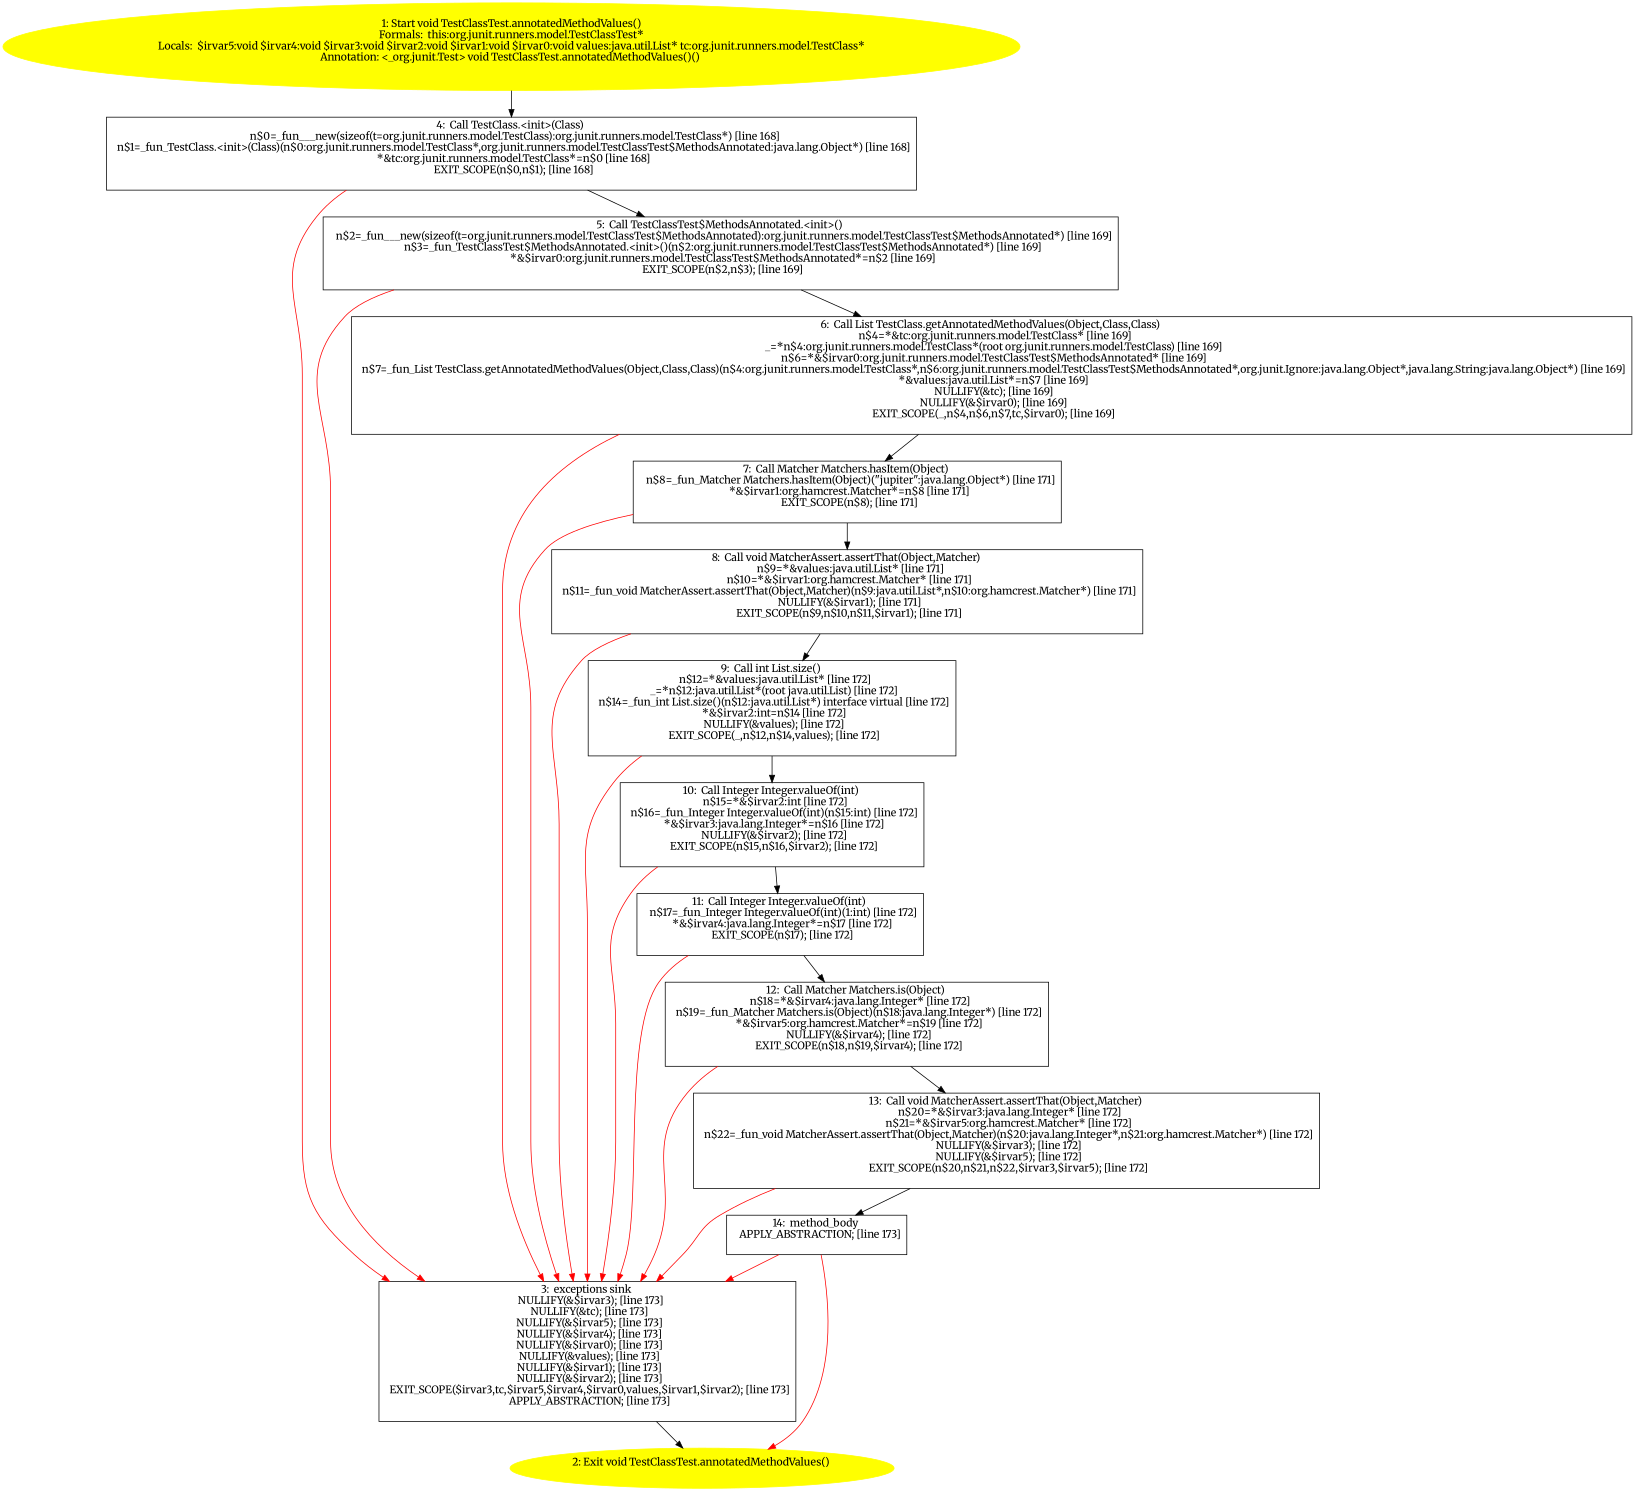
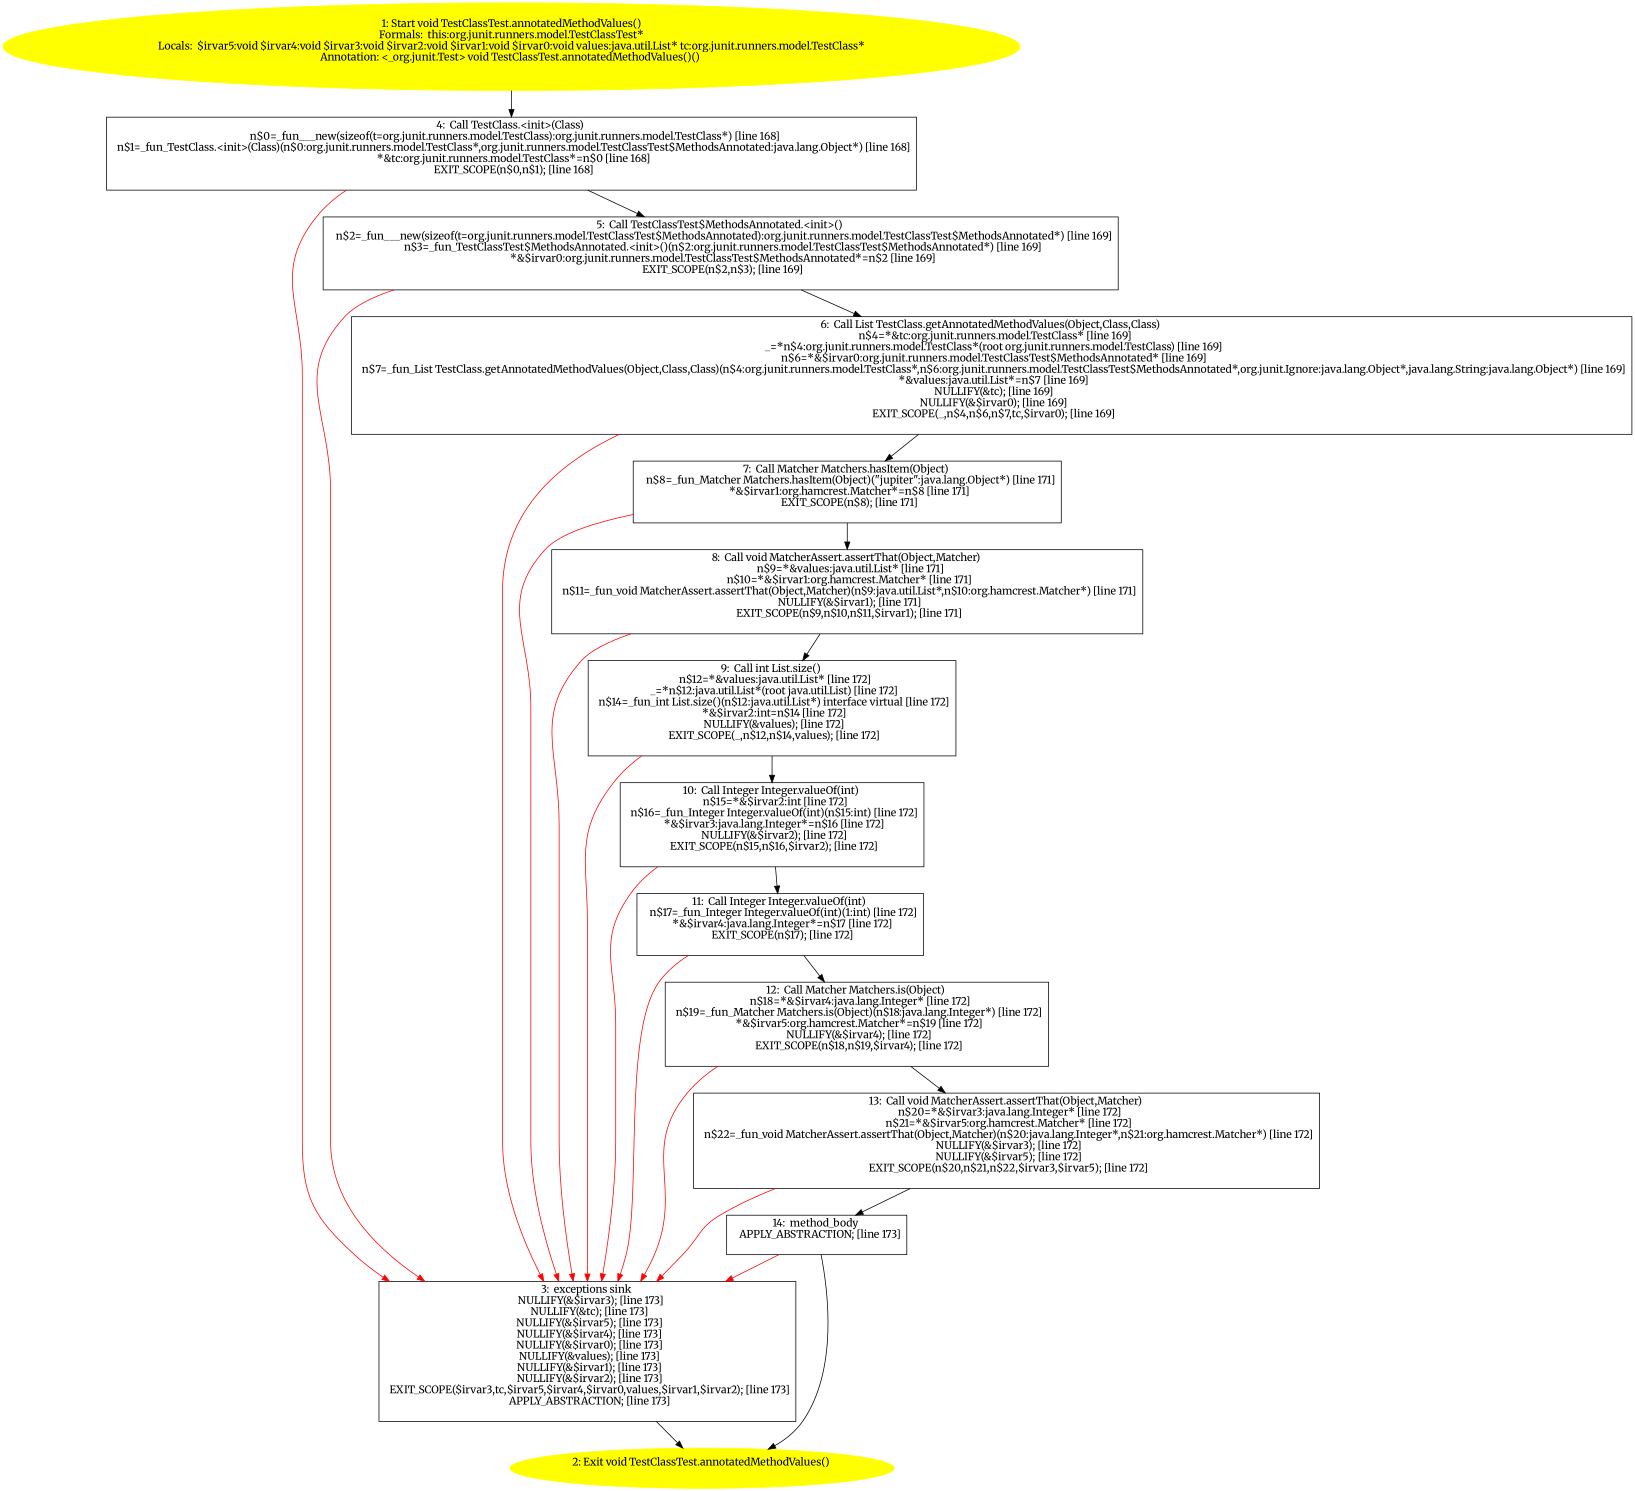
  digraph {
    fontname=Merriweather
    node [fontname=Merriweather shape=box]
    edge [fontname=Merriweather]
    n1 [color=yellow label="1: Start void TestClassTest.annotatedMethodValues()\nFormals:  this:org.junit.runners.model.TestClassTest*\nLocals:  $irvar5:void $irvar4:void $irvar3:void $irvar2:void $irvar1:void $irvar0:void values:java.util.List* tc:org.junit.runners.model.TestClass*\nAnnotation: <_org.junit.Test> void TestClassTest.annotatedMethodValues()() \n  " style=filled shape=""]
    n2 [label="4:  Call TestClass.<init>(Class) \n   n$0=_fun___new(sizeof(t=org.junit.runners.model.TestClass):org.junit.runners.model.TestClass*) [line 168]\n  n$1=_fun_TestClass.<init>(Class)(n$0:org.junit.runners.model.TestClass*,org.junit.runners.model.TestClassTest$MethodsAnnotated:java.lang.Object*) [line 168]\n  *&tc:org.junit.runners.model.TestClass*=n$0 [line 168]\n  EXIT_SCOPE(n$0,n$1); [line 168]\n "]
    n3 [label="3:  exceptions sink \n   NULLIFY(&$irvar3); [line 173]\n  NULLIFY(&tc); [line 173]\n  NULLIFY(&$irvar5); [line 173]\n  NULLIFY(&$irvar4); [line 173]\n  NULLIFY(&$irvar0); [line 173]\n  NULLIFY(&values); [line 173]\n  NULLIFY(&$irvar1); [line 173]\n  NULLIFY(&$irvar2); [line 173]\n  EXIT_SCOPE($irvar3,tc,$irvar5,$irvar4,$irvar0,values,$irvar1,$irvar2); [line 173]\n  APPLY_ABSTRACTION; [line 173]\n "]
    n4 [label="5:  Call TestClassTest$MethodsAnnotated.<init>() \n   n$2=_fun___new(sizeof(t=org.junit.runners.model.TestClassTest$MethodsAnnotated):org.junit.runners.model.TestClassTest$MethodsAnnotated*) [line 169]\n  n$3=_fun_TestClassTest$MethodsAnnotated.<init>()(n$2:org.junit.runners.model.TestClassTest$MethodsAnnotated*) [line 169]\n  *&$irvar0:org.junit.runners.model.TestClassTest$MethodsAnnotated*=n$2 [line 169]\n  EXIT_SCOPE(n$2,n$3); [line 169]\n "]
    n5 [color=yellow label="2: Exit void TestClassTest.annotatedMethodValues() \n  " style=filled shape=""]
    n6 [label="6:  Call List TestClass.getAnnotatedMethodValues(Object,Class,Class) \n   n$4=*&tc:org.junit.runners.model.TestClass* [line 169]\n  _=*n$4:org.junit.runners.model.TestClass*(root org.junit.runners.model.TestClass) [line 169]\n  n$6=*&$irvar0:org.junit.runners.model.TestClassTest$MethodsAnnotated* [line 169]\n  n$7=_fun_List TestClass.getAnnotatedMethodValues(Object,Class,Class)(n$4:org.junit.runners.model.TestClass*,n$6:org.junit.runners.model.TestClassTest$MethodsAnnotated*,org.junit.Ignore:java.lang.Object*,java.lang.String:java.lang.Object*) [line 169]\n  *&values:java.util.List*=n$7 [line 169]\n  NULLIFY(&tc); [line 169]\n  NULLIFY(&$irvar0); [line 169]\n  EXIT_SCOPE(_,n$4,n$6,n$7,tc,$irvar0); [line 169]\n "]
    n7 [label="7:  Call Matcher Matchers.hasItem(Object) \n   n$8=_fun_Matcher Matchers.hasItem(Object)(\"jupiter\":java.lang.Object*) [line 171]\n  *&$irvar1:org.hamcrest.Matcher*=n$8 [line 171]\n  EXIT_SCOPE(n$8); [line 171]\n "]
    n8 [label="8:  Call void MatcherAssert.assertThat(Object,Matcher) \n   n$9=*&values:java.util.List* [line 171]\n  n$10=*&$irvar1:org.hamcrest.Matcher* [line 171]\n  n$11=_fun_void MatcherAssert.assertThat(Object,Matcher)(n$9:java.util.List*,n$10:org.hamcrest.Matcher*) [line 171]\n  NULLIFY(&$irvar1); [line 171]\n  EXIT_SCOPE(n$9,n$10,n$11,$irvar1); [line 171]\n "]
    n9 [label="9:  Call int List.size() \n   n$12=*&values:java.util.List* [line 172]\n  _=*n$12:java.util.List*(root java.util.List) [line 172]\n  n$14=_fun_int List.size()(n$12:java.util.List*) interface virtual [line 172]\n  *&$irvar2:int=n$14 [line 172]\n  NULLIFY(&values); [line 172]\n  EXIT_SCOPE(_,n$12,n$14,values); [line 172]\n "]
    n10 [label="10:  Call Integer Integer.valueOf(int) \n   n$15=*&$irvar2:int [line 172]\n  n$16=_fun_Integer Integer.valueOf(int)(n$15:int) [line 172]\n  *&$irvar3:java.lang.Integer*=n$16 [line 172]\n  NULLIFY(&$irvar2); [line 172]\n  EXIT_SCOPE(n$15,n$16,$irvar2); [line 172]\n "]
    n11 [label="11:  Call Integer Integer.valueOf(int) \n   n$17=_fun_Integer Integer.valueOf(int)(1:int) [line 172]\n  *&$irvar4:java.lang.Integer*=n$17 [line 172]\n  EXIT_SCOPE(n$17); [line 172]\n "]
    n12 [label="12:  Call Matcher Matchers.is(Object) \n   n$18=*&$irvar4:java.lang.Integer* [line 172]\n  n$19=_fun_Matcher Matchers.is(Object)(n$18:java.lang.Integer*) [line 172]\n  *&$irvar5:org.hamcrest.Matcher*=n$19 [line 172]\n  NULLIFY(&$irvar4); [line 172]\n  EXIT_SCOPE(n$18,n$19,$irvar4); [line 172]\n "]
    n13 [label="13:  Call void MatcherAssert.assertThat(Object,Matcher) \n   n$20=*&$irvar3:java.lang.Integer* [line 172]\n  n$21=*&$irvar5:org.hamcrest.Matcher* [line 172]\n  n$22=_fun_void MatcherAssert.assertThat(Object,Matcher)(n$20:java.lang.Integer*,n$21:org.hamcrest.Matcher*) [line 172]\n  NULLIFY(&$irvar3); [line 172]\n  NULLIFY(&$irvar5); [line 172]\n  EXIT_SCOPE(n$20,n$21,n$22,$irvar3,$irvar5); [line 172]\n "]
    n14 [label="14:  method_body \n   APPLY_ABSTRACTION; [line 173]\n "]
    n1 -> n2
    n2 -> n3 [color=red]
    n2 -> n4
    n3 -> n5
    n4 -> n3 [color=red]
    n4 -> n6
    n6 -> n3 [color=red]
    n6 -> n7
    n7 -> n3 [color=red]
    n7 -> n8
    n8 -> n3 [color=red]
    n8 -> n9
    n9 -> n3 [color=red]
    n9 -> n10
    n10 -> n3 [color=red]
    n10 -> n11
    n11 -> n3 [color=red]
    n11 -> n12
    n12 -> n3 [color=red]
    n12 -> n13
    n13 -> n3 [color=red]
    n13 -> n14
    n14 -> n3 [color=red]
-   n14 -> n5 [color=red]
+   n14 -> n5
  }
